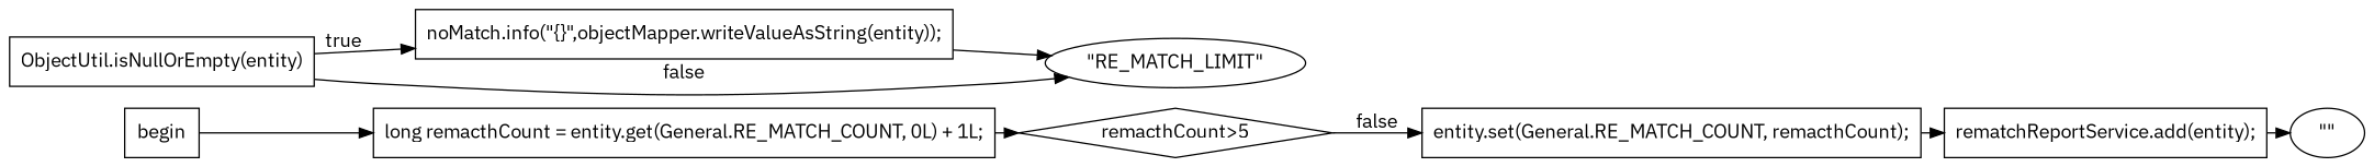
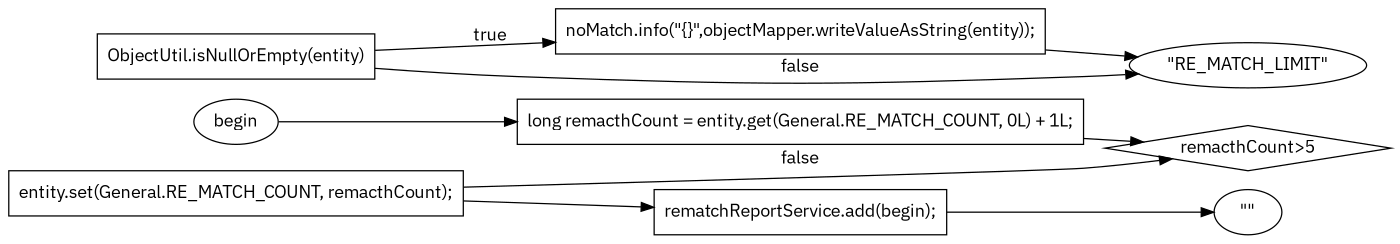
  digraph {
    fontname="IBM Plex Sans"
    nodesep=0.1
    rankdir=LR
    ranksep=0.1
    node [fillcolor=white fontname="IBM Plex Sans" shape=box style=filled]
    edge [fontname="IBM Plex Sans"]
-   n1 [label=begin]
+   n1 [label=begin shape=ellipse]
    n2 [label="long remacthCount = entity.get(General.RE_MATCH_COUNT, 0L) + 1L;"]
    n3 [label="remacthCount\>5" shape=diamond]
    n4 [label="entity.set(General.RE_MATCH_COUNT, remacthCount);"]
    n5 [label="ObjectUtil.isNullOrEmpty(entity)"]
    n6 [label="noMatch.info(\"{}\",objectMapper.writeValueAsString(entity));"]
    n7 [label="\"RE_MATCH_LIMIT\"" shape=ellipse]
-   n8 [label="rematchReportService.add(entity);"]
+   n8 [label="rematchReportService.add(begin);"]
    n9 [label="\"\"" shape=ellipse]
    n1 -> n2
    n2 -> n3
-   n3 -> n4 [label=false minlen=2]
+   n4 -> n3 [label=false minlen=2]
    n4 -> n8
    n5 -> n6 [label=true minlen=1]
    n5 -> n7 [label=false minlen=2]
    n6 -> n7
    n8 -> n9
  }
